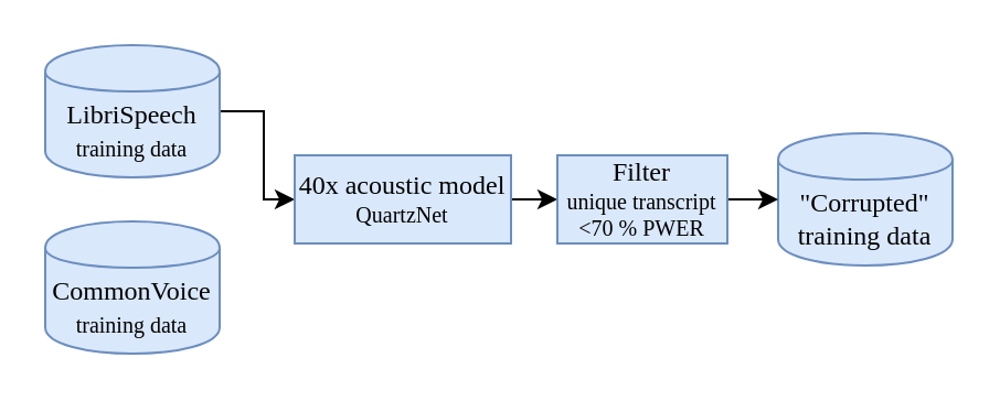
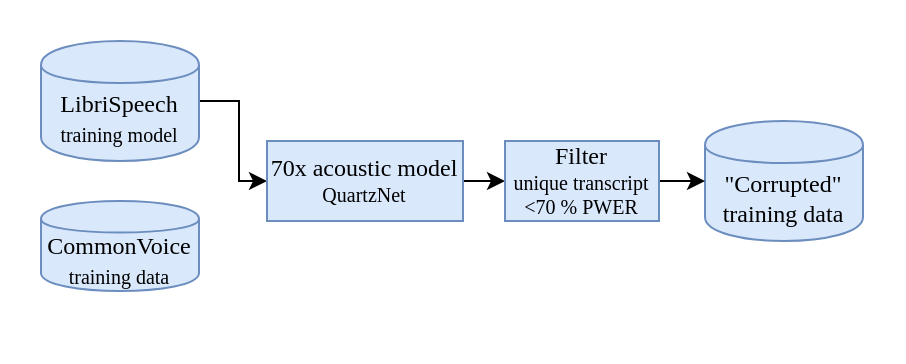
  <mxCell id="0" />
  <mxCell id="1" parent="0" />
  <mxCell id="2" style="edgeStyle=orthogonalEdgeStyle;rounded=0;orthogonalLoop=1;jettySize=auto;html=1;exitX=1;exitY=0.5;exitDx=0;exitDy=0;entryX=0;entryY=0.5;entryDx=0;entryDy=0;fontFamily=Times New Roman;" edge="1" parent="1" source="3" target="6"><mxGeometry relative="1" as="geometry" /></mxCell>
- <mxCell id="3" value="&lt;div&gt;LibriSpeech&lt;/div&gt;&lt;div&gt;&lt;font style=&quot;font-size: 10px&quot;&gt;training data&lt;/font&gt;&lt;br&gt;&lt;/div&gt;" style="shape=cylinder;whiteSpace=wrap;html=1;boundedLbl=1;backgroundOutline=1;rounded=0;strokeColor=#6c8ebf;fillColor=#dae8fc;fontFamily=Times New Roman;" vertex="1" parent="1"><mxGeometry x="20" y="20" width="79" height="60" as="geometry" /></mxCell>
- <mxCell id="4" value="&lt;div&gt;CommonVoice&lt;/div&gt;&lt;div&gt;&lt;font style=&quot;font-size: 10px&quot;&gt;training data&lt;/font&gt;&lt;br&gt;&lt;/div&gt;" style="shape=cylinder;whiteSpace=wrap;html=1;boundedLbl=1;backgroundOutline=1;rounded=0;strokeColor=#6c8ebf;fillColor=#dae8fc;fontFamily=Times New Roman;" vertex="1" parent="1"><mxGeometry x="20" y="100" width="79" height="60" as="geometry" /></mxCell>
+ <mxCell id="3" value="&lt;div&gt;LibriSpeech&lt;/div&gt;&lt;div&gt;&lt;font style=&quot;font-size: 10px&quot;&gt;training model&lt;/font&gt;&lt;br&gt;&lt;/div&gt;" style="shape=cylinder;whiteSpace=wrap;html=1;boundedLbl=1;backgroundOutline=1;rounded=0;strokeColor=#6c8ebf;fillColor=#dae8fc;fontFamily=Times New Roman;" vertex="1" parent="1"><mxGeometry x="20" y="20" width="79" height="60" as="geometry" /></mxCell>
+ <mxCell id="4" value="&lt;div&gt;CommonVoice&lt;/div&gt;&lt;div&gt;&lt;font style=&quot;font-size: 10px&quot;&gt;training data&lt;/font&gt;&lt;br&gt;&lt;/div&gt;" style="shape=cylinder;whiteSpace=wrap;html=1;boundedLbl=1;backgroundOutline=1;rounded=0;strokeColor=#6c8ebf;fillColor=#dae8fc;fontFamily=Times New Roman;" vertex="1" parent="1"><mxGeometry x="20" y="100" width="79" height="45" as="geometry" /></mxCell>
  <mxCell id="5" style="edgeStyle=orthogonalEdgeStyle;rounded=0;orthogonalLoop=1;jettySize=auto;html=1;exitX=1;exitY=0.5;exitDx=0;exitDy=0;entryX=0;entryY=0.5;entryDx=0;entryDy=0;fontFamily=Times New Roman;" edge="1" parent="1" source="6" target="9"><mxGeometry relative="1" as="geometry"><mxPoint x="310" y="90" as="targetPoint" /></mxGeometry></mxCell>
- <mxCell id="6" value="&lt;div&gt;40x acoustic model&lt;/div&gt;&lt;div style=&quot;font-size: 10px&quot;&gt;QuartzNet&lt;br&gt;&lt;/div&gt;" style="rounded=0;whiteSpace=wrap;html=1;strokeColor=#6c8ebf;fillColor=#dae8fc;fontFamily=Times New Roman;shadow=0;" vertex="1" parent="1"><mxGeometry x="133" y="70" width="98" height="40" as="geometry" /></mxCell>
+ <mxCell id="6" value="&lt;div&gt;70x acoustic model&lt;/div&gt;&lt;div style=&quot;font-size: 10px&quot;&gt;QuartzNet&lt;br&gt;&lt;/div&gt;" style="rounded=0;whiteSpace=wrap;html=1;strokeColor=#6c8ebf;fillColor=#dae8fc;fontFamily=Times New Roman;shadow=0;" vertex="1" parent="1"><mxGeometry x="133" y="70" width="98" height="40" as="geometry" /></mxCell>
  <mxCell id="7" value="&lt;div&gt;&quot;Corrupted&quot;&lt;/div&gt;&lt;div&gt;training data&lt;br&gt;&lt;/div&gt;" style="shape=cylinder;whiteSpace=wrap;html=1;boundedLbl=1;backgroundOutline=1;rounded=0;strokeColor=#6c8ebf;fillColor=#dae8fc;fontFamily=Times New Roman;" vertex="1" parent="1"><mxGeometry x="352" y="60" width="79" height="60" as="geometry" /></mxCell>
  <mxCell id="8" style="edgeStyle=orthogonalEdgeStyle;rounded=0;orthogonalLoop=1;jettySize=auto;html=1;exitX=1;exitY=0.5;exitDx=0;exitDy=0;entryX=0;entryY=0.5;entryDx=0;entryDy=0;fontFamily=Times New Roman;" edge="1" parent="1" source="9" target="7"><mxGeometry relative="1" as="geometry" /></mxCell>
  <mxCell id="9" value="&lt;div&gt;Filter&lt;/div&gt;&lt;div style=&quot;font-size: 10px&quot;&gt;unique transcript&lt;/div&gt;&lt;div style=&quot;font-size: 10px&quot;&gt;&amp;lt;70 % PWER&lt;br&gt;&lt;/div&gt;" style="rounded=0;whiteSpace=wrap;html=1;strokeColor=#6c8ebf;fillColor=#dae8fc;fontFamily=Times New Roman;" vertex="1" parent="1"><mxGeometry x="252" y="70" width="77" height="40" as="geometry" /></mxCell>
